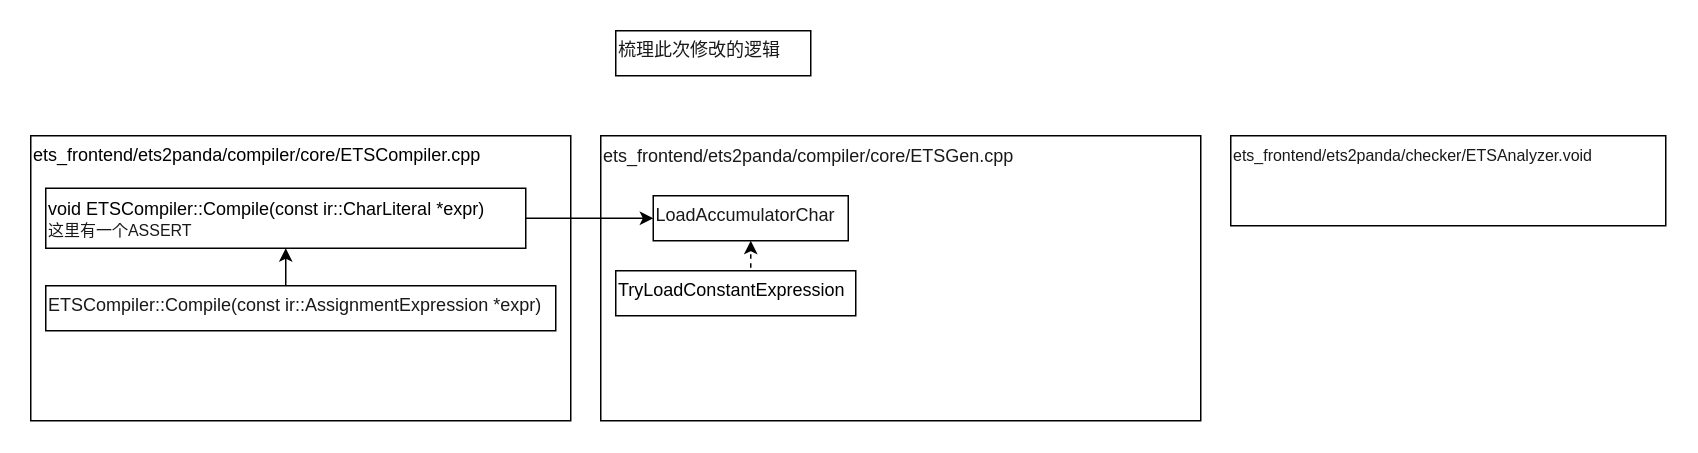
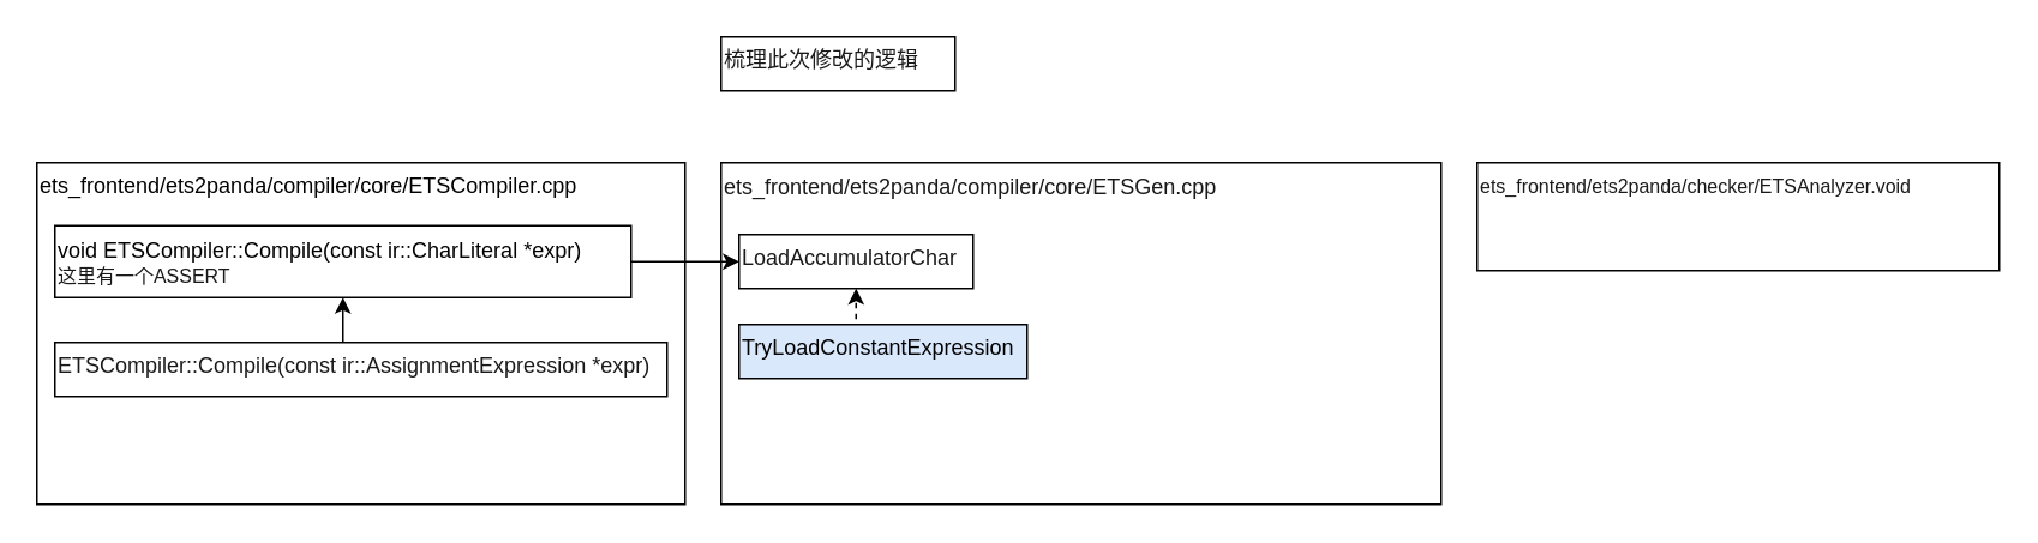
  <mxCell id="0" />
  <mxCell id="1" parent="0" />
  <mxCell id="2" value="&lt;span style=&quot;font-family: Arial; color: rgb(25, 25, 25);&quot;&gt;&lt;font style=&quot;font-size: 12px;&quot;&gt;ets_frontend/ets2panda/compiler/core/ETSGen.cpp&lt;/font&gt;&lt;/span&gt;" style="rounded=0;whiteSpace=wrap;html=1;align=left;labelPosition=center;verticalLabelPosition=middle;verticalAlign=top;" vertex="1" parent="1"><mxGeometry x="400" y="90" width="400" height="190" as="geometry" /></mxCell>
- <mxCell id="3" value="&lt;p style=&quot;margin: 0px; line-height: 100%;&quot;&gt;&lt;span style=&quot;font-family: Arial; color: rgb(25, 25, 25);&quot;&gt;&lt;font style=&quot;font-size: 12px;&quot;&gt;LoadAccumulatorChar&lt;/font&gt;&lt;/span&gt;&lt;/p&gt;" style="rounded=0;whiteSpace=wrap;html=1;verticalAlign=top;align=left;" vertex="1" parent="1"><mxGeometry x="435" y="130" width="130" height="30" as="geometry" /></mxCell>
- <mxCell id="4" value="&lt;p style=&quot;margin: 0px; line-height: 100%;&quot;&gt;&lt;span style=&quot;font-family: Arial; color: rgb(25, 25, 25);&quot;&gt;&lt;font style=&quot;font-size: 12px;&quot;&gt;梳理此次修改的逻辑&lt;/font&gt;&lt;/span&gt;&lt;/p&gt;" style="rounded=0;whiteSpace=wrap;html=1;verticalAlign=top;align=left;" vertex="1" parent="1"><mxGeometry x="410" y="20" width="130" height="30" as="geometry" /></mxCell>
+ <mxCell id="3" value="&lt;p style=&quot;margin: 0px; line-height: 100%;&quot;&gt;&lt;span style=&quot;font-family: Arial; color: rgb(25, 25, 25);&quot;&gt;&lt;font style=&quot;font-size: 12px;&quot;&gt;LoadAccumulatorChar&lt;/font&gt;&lt;/span&gt;&lt;/p&gt;" style="rounded=0;whiteSpace=wrap;html=1;verticalAlign=top;align=left;" vertex="1" parent="1"><mxGeometry x="410" y="130" width="130" height="30" as="geometry" /></mxCell>
+ <mxCell id="4" value="&lt;p style=&quot;margin: 0px; line-height: 100%;&quot;&gt;&lt;span style=&quot;font-family: Arial; color: rgb(25, 25, 25);&quot;&gt;&lt;font style=&quot;font-size: 12px;&quot;&gt;梳理此次修改的逻辑&lt;/font&gt;&lt;/span&gt;&lt;/p&gt;" style="rounded=0;whiteSpace=wrap;html=1;verticalAlign=top;align=left;" vertex="1" parent="1"><mxGeometry x="400" y="20" width="130" height="30" as="geometry" /></mxCell>
  <mxCell id="5" style="edgeStyle=orthogonalEdgeStyle;rounded=0;orthogonalLoop=1;jettySize=auto;html=1;exitX=0.5;exitY=0;exitDx=0;exitDy=0;entryX=0.5;entryY=1;entryDx=0;entryDy=0;dashed=1;" edge="1" parent="1" source="6" target="3"><mxGeometry relative="1" as="geometry" /></mxCell>
- <mxCell id="6" value="&lt;p style=&quot;margin: 0px; line-height: 100%;&quot;&gt;TryLoadConstantExpression&lt;/p&gt;" style="rounded=0;whiteSpace=wrap;html=1;verticalAlign=top;align=left;" vertex="1" parent="1"><mxGeometry x="410" y="180" width="160" height="30" as="geometry" /></mxCell>
+ <mxCell id="6" value="&lt;p style=&quot;margin: 0px; line-height: 100%;&quot;&gt;TryLoadConstantExpression&lt;/p&gt;" style="rounded=0;whiteSpace=wrap;html=1;verticalAlign=top;align=left;fillColor=#dae8fc;" vertex="1" parent="1"><mxGeometry x="410" y="180" width="160" height="30" as="geometry" /></mxCell>
  <mxCell id="7" value="&lt;p style=&quot;margin: 0px; line-height: 100%;&quot;&gt;ets_frontend/ets2panda/compiler/core/ETSCompiler.cpp&lt;/p&gt;" style="rounded=0;whiteSpace=wrap;html=1;verticalAlign=top;align=left;" vertex="1" parent="1"><mxGeometry x="20" y="90" width="360" height="190" as="geometry" /></mxCell>
  <mxCell id="8" style="edgeStyle=orthogonalEdgeStyle;rounded=0;orthogonalLoop=1;jettySize=auto;html=1;exitX=1;exitY=0.5;exitDx=0;exitDy=0;entryX=0;entryY=0.5;entryDx=0;entryDy=0;" edge="1" parent="1" source="9" target="3"><mxGeometry relative="1" as="geometry" /></mxCell>
  <mxCell id="9" value="void ETSCompiler::Compile(const ir::CharLiteral *expr)&lt;div&gt;&lt;span style=&quot;font-family: Arial; font-size: 8pt; color: rgb(25, 25, 25);&quot;&gt;这里有一个ASSERT&lt;/span&gt;&lt;/div&gt;" style="rounded=0;whiteSpace=wrap;html=1;verticalAlign=top;align=left;" vertex="1" parent="1"><mxGeometry x="30" y="125" width="320" height="40" as="geometry" /></mxCell>
  <mxCell id="10" style="edgeStyle=orthogonalEdgeStyle;rounded=0;orthogonalLoop=1;jettySize=auto;html=1;exitX=0.5;exitY=0;exitDx=0;exitDy=0;entryX=0.5;entryY=1;entryDx=0;entryDy=0;" edge="1" parent="1" source="11" target="9"><mxGeometry relative="1" as="geometry" /></mxCell>
  <mxCell id="11" value="&lt;p style=&quot;margin: 0px; line-height: 100%;&quot;&gt;&lt;span style=&quot;font-family: Arial; color: rgb(25, 25, 25);&quot;&gt;&lt;font style=&quot;font-size: 12px;&quot;&gt;ETSCompiler::Compile(const ir::AssignmentExpression *expr)&lt;/font&gt;&lt;/span&gt;&lt;/p&gt;" style="rounded=0;whiteSpace=wrap;html=1;verticalAlign=top;align=left;" vertex="1" parent="1"><mxGeometry x="30" y="190" width="340" height="30" as="geometry" /></mxCell>
  <mxCell id="12" value="&lt;p style=&quot;margin: 0px; line-height: 100%;&quot;&gt;&lt;span style=&quot;font-family:'Arial'; font-size:8pt; color:#191919;&quot;&gt;ets_frontend/ets2panda/checker/ETSAnalyzer.void&lt;/span&gt;&lt;/p&gt;" style="rounded=0;whiteSpace=wrap;html=1;verticalAlign=top;align=left;" vertex="1" parent="1"><mxGeometry x="820" y="90" width="290" height="60" as="geometry" /></mxCell>
